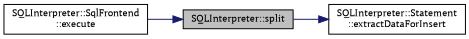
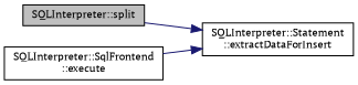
  digraph {
    fontname="PT Serif"
    rankdir=RL
    node [color=black fillcolor=white fontname="PT Serif" fontsize=10 shape=record style=filled]
    edge [color=midnightblue dir=back fontname="PT Serif" fontsize=10 labelfontname=Helvetica labelfontsize=10 style=solid]
    n1 [fillcolor=grey75 fontcolor=black height=0.2 label="SQLInterpreter::split" width=0.4]
    n2 [height=0.2 label="SQLInterpreter::Statement\l::extractDataForInsert" width=0.4]
    n3 [height=0.2 label="SQLInterpreter::SqlFrontend\l::execute" width=0.4]
    n2 -> n1
-   n1 -> n3
+   n2 -> n3
  }
